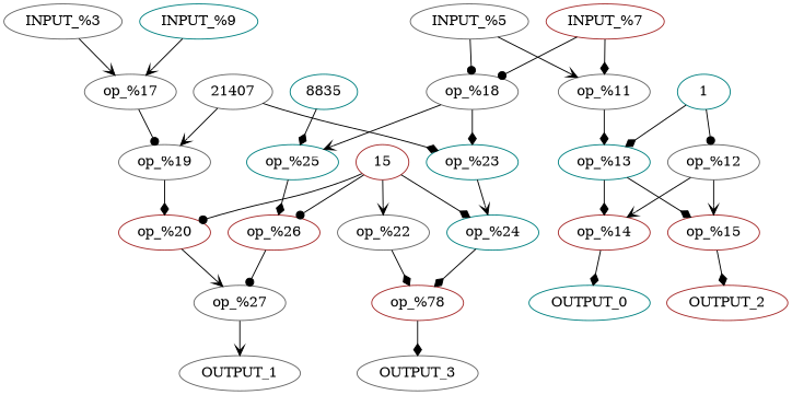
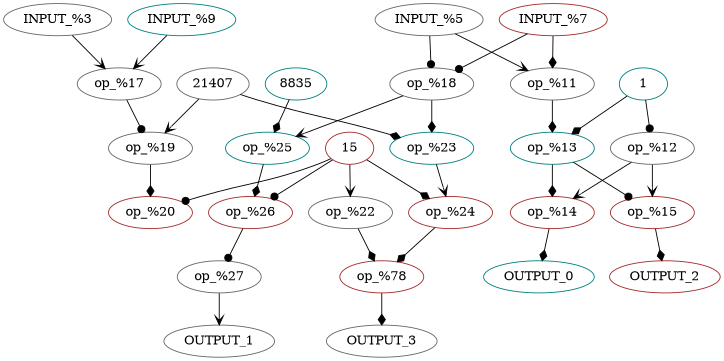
  strict digraph {
    node [color=gray40 type=op]
    edge [arrowhead=diamond operand=1]
    "INPUT_%3" [type=input]
    "op_%17" [opcode=SUB]
    "op_%19" [opcode=MULT]
    "INPUT_%5" [type=input]
    "op_%11" [opcode=ADD]
    "op_%18" [opcode=SUB]
    "op_%13" [color=teal opcode=SRA]
    "op_%23" [color=teal opcode=MULT]
    "op_%25" [color=teal opcode=MULT]
    "INPUT_%7" [color=brown type=input]
    "INPUT_%9" [color=teal type=input]
    "op_%12" [opcode=SRA]
    "op_%14" [color=brown opcode=ADD]
    "op_%15" [color=brown opcode=SUB]
    OUTPUT_0 [color=teal type=output]
    OUTPUT_2 [color=brown type=output]
    1 [color=teal int=1 type=const]
    "op_%20" [color=brown opcode=SRA]
-   "op_%24" [color=teal opcode=SRA]
+   "op_%24" [color=brown opcode=SRA]
    "op_%26" [color=brown opcode=SRA]
    "op_%27" [opcode=ADD]
    21407 [int=21407 type=const]
    OUTPUT_1 [type=output]
    15 [color=brown int=15 type=const]
    "op_%22" [opcode=SRA]
    n26 [color=brown label="op_%78" opcode=SUB]
    8835 [color=teal int=8835 type=const]
    OUTPUT_3 [type=output]
    "INPUT_%3" -> "op_%17" [arrowhead=vee operand=0]
    "op_%17" -> "op_%19" [arrowhead=dot operand=0]
    "op_%19" -> "op_%20" [operand=0]
    "INPUT_%5" -> "op_%11" [arrowhead=vee]
    "INPUT_%5" -> "op_%18" [arrowhead=dot operand=0]
    "op_%11" -> "op_%13" [operand=0]
    "op_%18" -> "op_%23" [operand=0]
    "op_%18" -> "op_%25" [arrowhead=vee operand=0]
    "op_%13" -> "op_%14"
-   "op_%13" -> "op_%15"
+   "op_%13" -> "op_%15" [arrowhead=dot]
    "op_%23" -> "op_%24" [arrowhead=vee operand=0]
    "op_%25" -> "op_%26" [operand=0]
    "INPUT_%7" -> "op_%11" [operand=0]
    "INPUT_%7" -> "op_%18" [arrowhead=dot]
    "INPUT_%9" -> "op_%17" [arrowhead=vee]
    "op_%12" -> "op_%14" [arrowhead=vee operand=0]
    "op_%12" -> "op_%15" [arrowhead=vee operand=0]
    "op_%14" -> OUTPUT_0 [operand=""]
    "op_%15" -> OUTPUT_2 [operand=""]
    1 -> "op_%13"
    1 -> "op_%12" [arrowhead=dot]
-   "op_%20" -> "op_%27" [arrowhead=vee operand=0]
    "op_%24" -> n26
    "op_%26" -> "op_%27" [arrowhead=dot]
    "op_%27" -> OUTPUT_1 [arrowhead=vee operand=""]
    21407 -> "op_%19" [arrowhead=vee]
    21407 -> "op_%23"
    15 -> "op_%20" [arrowhead=dot]
    15 -> "op_%24"
    15 -> "op_%26" [arrowhead=dot]
    15 -> "op_%22" [arrowhead=vee]
    "op_%22" -> n26 [operand=0]
    n26 -> OUTPUT_3 [operand=""]
    8835 -> "op_%25"
  }
